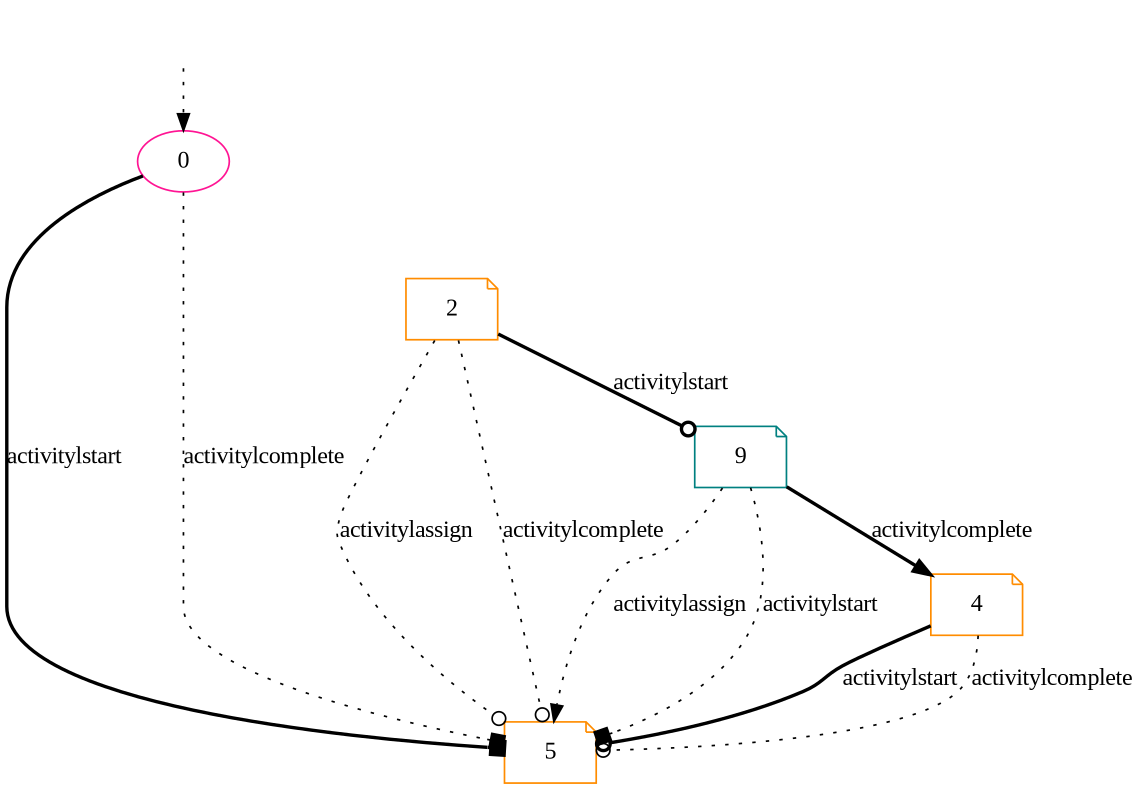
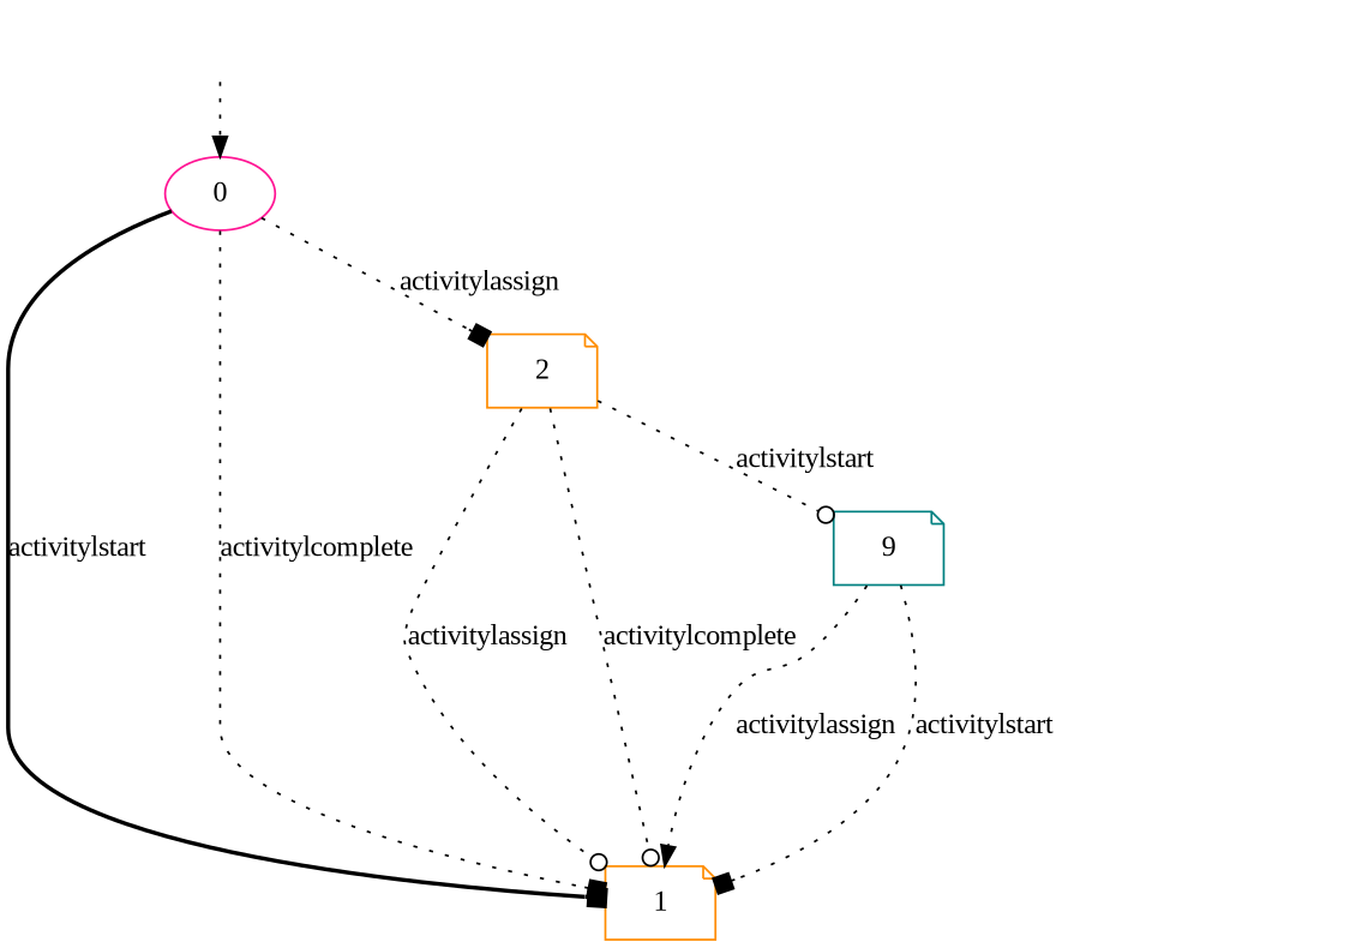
  digraph {
    fontname="Liberation Serif"
    node [fontname="Liberation Serif" color=darkorange shape=note]
    edge [arrowhead=odot fontname="Liberation Serif" style=dotted]
    fake0 [style=invisible color="" shape=""]
    0 [color=deeppink root=true shape=ellipse]
-   1 [label=5]
+   1
    2
    n5 [color=teal label=9]
-   4
    fake0 -> 0 [arrowhead=normal]
    0 -> 1 [arrowhead=box label=activitylstart style=bold]
    0 -> 1 [arrowhead=box label=activitylcomplete]
+   0 -> 2 [arrowhead=box label=activitylassign]
    2 -> 1 [label=activitylassign]
    2 -> 1 [label=activitylcomplete]
-   2 -> n5 [label=activitylstart style=bold]
+   2 -> n5 [label=activitylstart]
    n5 -> 1 [arrowhead=normal label=activitylassign]
    n5 -> 1 [arrowhead=box label=activitylstart]
-   n5 -> 4 [arrowhead=normal label=activitylcomplete style=bold]
-   4 -> 1 [label=activitylstart style=bold]
-   4 -> 1 [label=activitylcomplete]
  }
